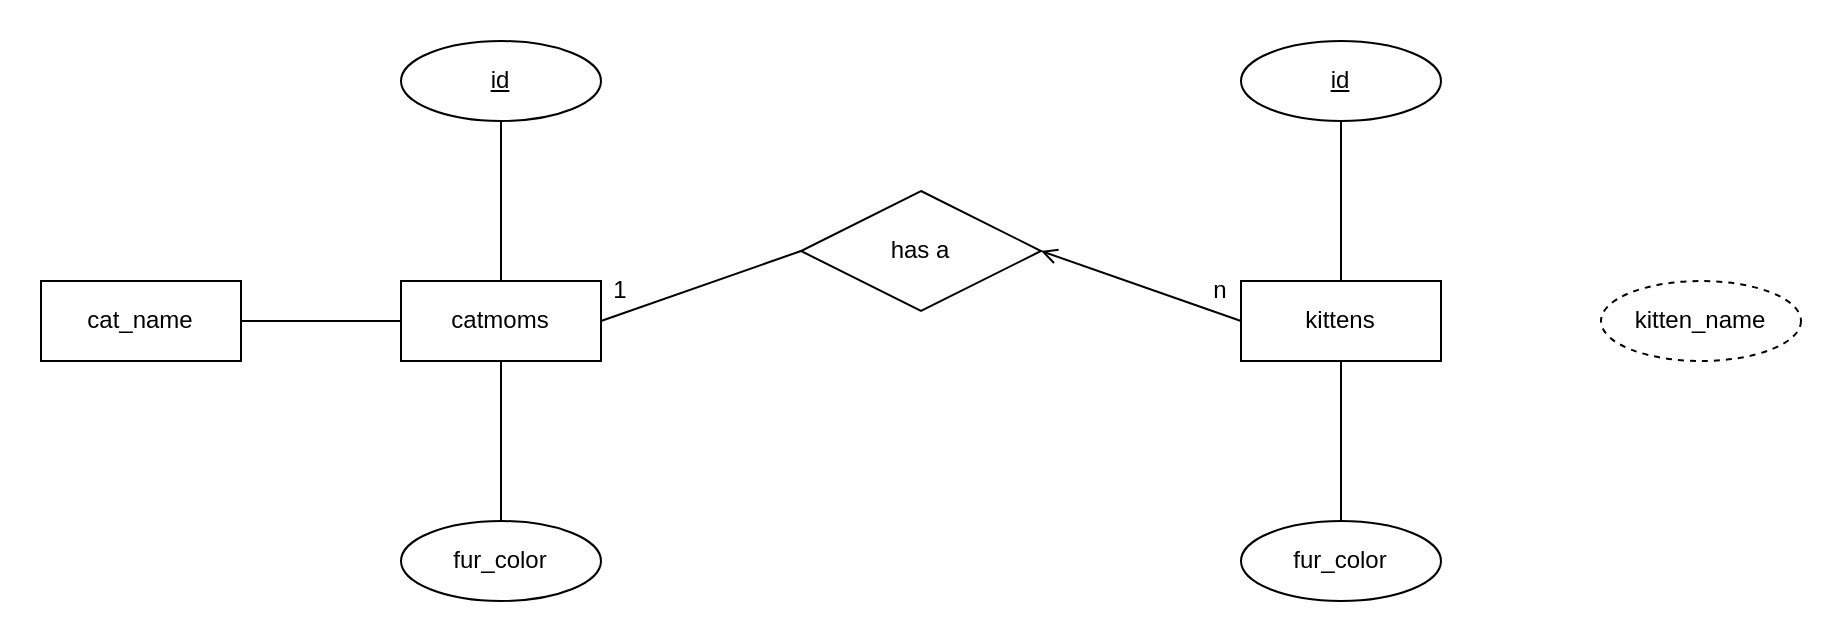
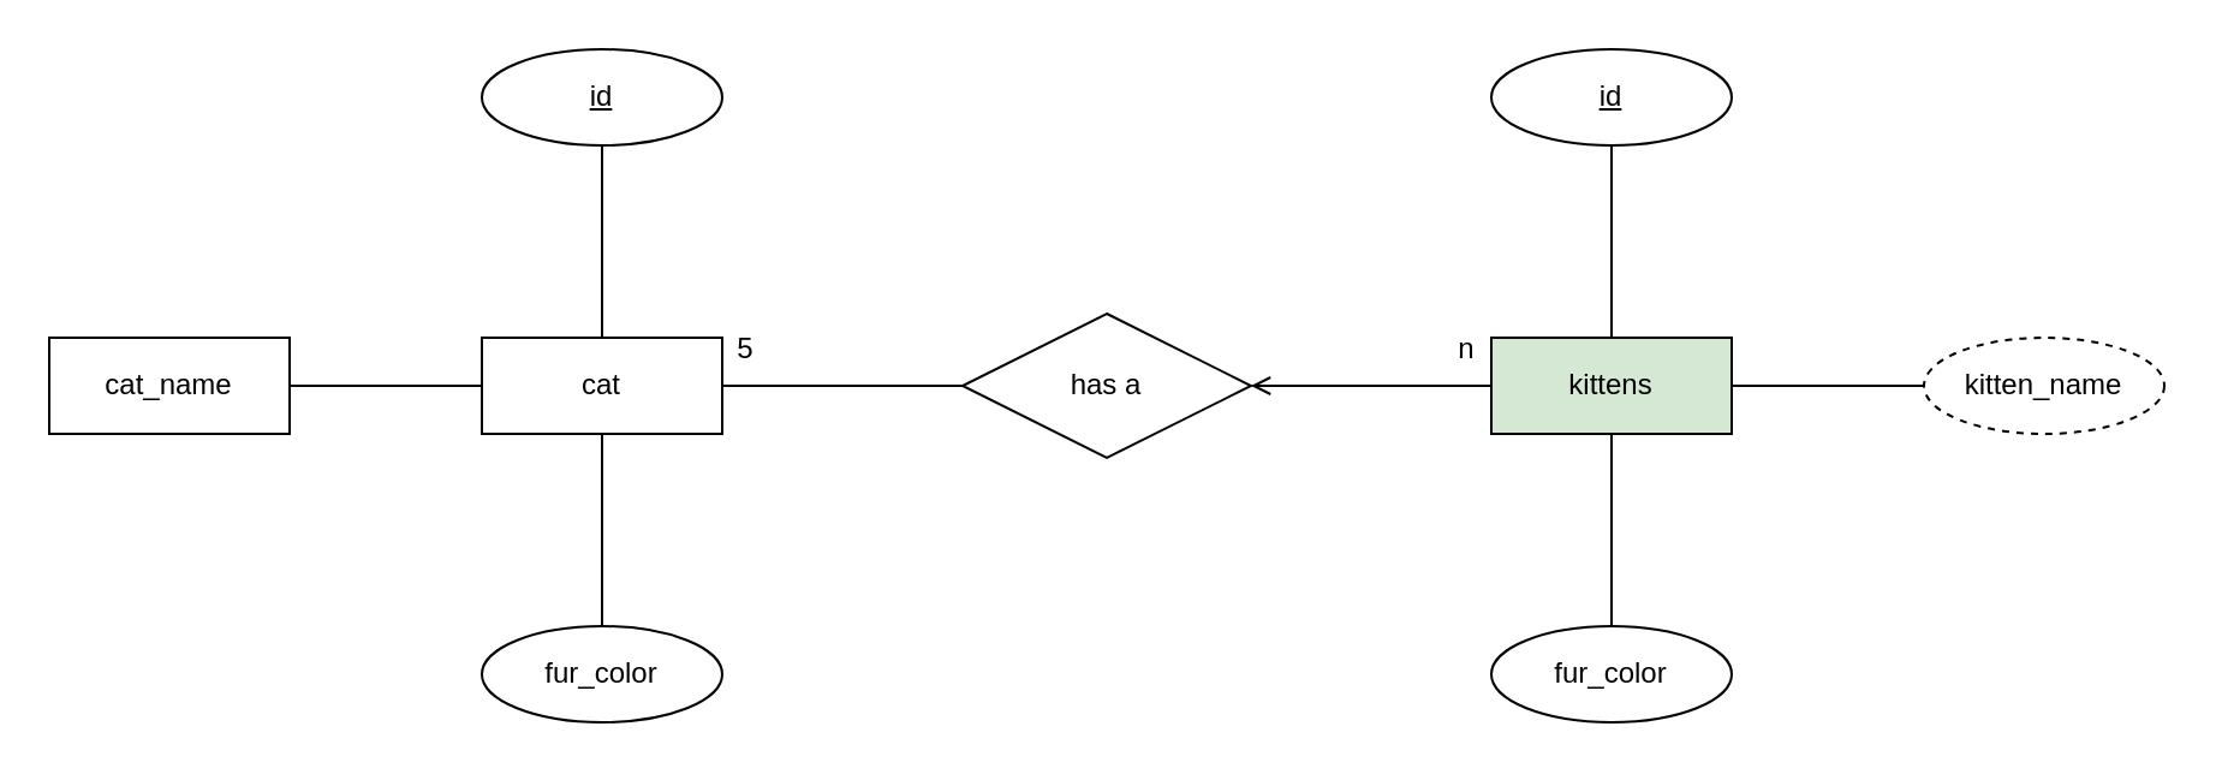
  <mxCell id="0" />
  <mxCell id="1" parent="0" />
- <mxCell id="2" value="catmoms" style="whiteSpace=wrap;html=1;align=center;" vertex="1" parent="1"><mxGeometry x="200" y="140" width="100" height="40" as="geometry" /></mxCell>
+ <mxCell id="2" value="cat" style="whiteSpace=wrap;html=1;align=center;" vertex="1" parent="1"><mxGeometry x="200" y="140" width="100" height="40" as="geometry" /></mxCell>
  <mxCell id="3" value="id" style="ellipse;whiteSpace=wrap;html=1;align=center;fontStyle=4;" vertex="1" parent="1"><mxGeometry x="200" y="20" width="100" height="40" as="geometry" /></mxCell>
  <mxCell id="4" value="cat_name" style="whiteSpace=wrap;html=1;align=center;rounded=0;" vertex="1" parent="1"><mxGeometry y="140" width="100" height="40" as="geometry" x="20" /></mxCell>
  <mxCell id="5" value="fur_color" style="ellipse;whiteSpace=wrap;html=1;align=center;" vertex="1" parent="1"><mxGeometry x="200" y="260" width="100" height="40" as="geometry" /></mxCell>
  <mxCell id="6" value="" style="endArrow=none;html=1;rounded=0;entryX=0.5;entryY=1;entryDx=0;entryDy=0;exitX=0.5;exitY=0;exitDx=0;exitDy=0;" edge="1" parent="1" source="2" target="3"><mxGeometry relative="1" as="geometry"><mxPoint x="160" y="90" as="sourcePoint" /><mxPoint x="320" y="90" as="targetPoint" /></mxGeometry></mxCell>
  <mxCell id="7" value="" style="endArrow=none;html=1;rounded=0;entryX=0.5;entryY=1;entryDx=0;entryDy=0;exitX=0.5;exitY=0;exitDx=0;exitDy=0;" edge="1" parent="1" source="5" target="2"><mxGeometry relative="1" as="geometry"><mxPoint x="380" y="270" as="sourcePoint" /><mxPoint x="380" y="190" as="targetPoint" /></mxGeometry></mxCell>
  <mxCell id="8" value="" style="endArrow=none;html=1;rounded=0;entryX=1;entryY=0.5;entryDx=0;entryDy=0;" edge="1" parent="1" target="4"><mxGeometry relative="1" as="geometry"><mxPoint x="200" y="160" as="sourcePoint" /><mxPoint x="270" y="80" as="targetPoint" /></mxGeometry></mxCell>
- <mxCell id="9" value="kittens" style="whiteSpace=wrap;html=1;align=center;" vertex="1" parent="1"><mxGeometry x="620" y="140" width="100" height="40" as="geometry" /></mxCell>
+ <mxCell id="9" value="kittens" style="whiteSpace=wrap;html=1;align=center;fillColor=#d5e8d4;" vertex="1" parent="1"><mxGeometry x="620" y="140" width="100" height="40" as="geometry" /></mxCell>
  <mxCell id="10" value="id" style="ellipse;whiteSpace=wrap;html=1;align=center;fontStyle=4;" vertex="1" parent="1"><mxGeometry x="620" y="20" width="100" height="40" as="geometry" /></mxCell>
  <mxCell id="11" value="kitten_name" style="ellipse;whiteSpace=wrap;html=1;align=center;dashed=1;" vertex="1" parent="1"><mxGeometry x="800" y="140" width="100" height="40" as="geometry" /></mxCell>
  <mxCell id="12" value="fur_color" style="ellipse;whiteSpace=wrap;html=1;align=center;" vertex="1" parent="1"><mxGeometry x="620" y="260" width="100" height="40" as="geometry" /></mxCell>
  <mxCell id="13" value="" style="endArrow=none;html=1;rounded=0;entryX=0.5;entryY=1;entryDx=0;entryDy=0;" edge="1" parent="1" source="9" target="10"><mxGeometry relative="1" as="geometry"><mxPoint x="580" y="90" as="sourcePoint" /><mxPoint x="740" y="90" as="targetPoint" /></mxGeometry></mxCell>
+ <mxCell id="14" value="" style="endArrow=none;html=1;rounded=0;entryX=1;entryY=0.5;entryDx=0;entryDy=0;exitX=0;exitY=0.5;exitDx=0;exitDy=0;" edge="1" parent="1" source="11" target="9"><mxGeometry relative="1" as="geometry"><mxPoint x="770" y="210" as="sourcePoint" /><mxPoint x="770" y="130" as="targetPoint" /></mxGeometry></mxCell>
  <mxCell id="15" value="" style="endArrow=none;html=1;rounded=0;entryX=0.5;entryY=1;entryDx=0;entryDy=0;exitX=0.5;exitY=0;exitDx=0;exitDy=0;" edge="1" parent="1" source="12" target="9"><mxGeometry relative="1" as="geometry"><mxPoint x="750" y="250" as="sourcePoint" /><mxPoint x="750" y="170" as="targetPoint" /></mxGeometry></mxCell>
- <mxCell id="16" value="has a" style="shape=rhombus;perimeter=rhombusPerimeter;whiteSpace=wrap;html=1;align=center;gradientColor=none;rounded=0;shadow=0;" vertex="1" parent="1"><mxGeometry x="400" y="95" width="120" height="60" as="geometry" /></mxCell>
+ <mxCell id="16" value="has a" style="shape=rhombus;perimeter=rhombusPerimeter;whiteSpace=wrap;html=1;align=center;gradientColor=none;rounded=0;shadow=0;" vertex="1" parent="1"><mxGeometry x="400" y="130" width="120" height="60" as="geometry" /></mxCell>
  <mxCell id="17" value="" style="endArrow=none;html=1;rounded=0;exitX=0;exitY=0.5;exitDx=0;exitDy=0;entryX=1;entryY=0.5;entryDx=0;entryDy=0;" edge="1" parent="1" source="16" target="2"><mxGeometry relative="1" as="geometry"><mxPoint x="420" y="160" as="sourcePoint" /><mxPoint x="380" y="160" as="targetPoint" /></mxGeometry></mxCell>
  <mxCell id="18" value="" style="endArrow=open;html=1;rounded=0;exitX=0;exitY=0.5;exitDx=0;exitDy=0;entryX=1;entryY=0.5;entryDx=0;entryDy=0;" edge="1" parent="1" source="9" target="16"><mxGeometry relative="1" as="geometry"><mxPoint x="590" y="190" as="sourcePoint" /><mxPoint x="550" y="190" as="targetPoint" /></mxGeometry></mxCell>
- <mxCell id="19" value="1" style="text;html=1;align=center;verticalAlign=middle;whiteSpace=wrap;rounded=0;" vertex="1" parent="1"><mxGeometry x="280" y="130" width="60" height="30" as="geometry" /></mxCell>
+ <mxCell id="19" value="5" style="text;html=1;align=center;verticalAlign=middle;whiteSpace=wrap;rounded=0;" vertex="1" parent="1"><mxGeometry x="280" y="130" width="60" height="30" as="geometry" /></mxCell>
  <mxCell id="20" value="n" style="text;html=1;align=center;verticalAlign=middle;whiteSpace=wrap;rounded=0;" vertex="1" parent="1"><mxGeometry x="580" y="130" width="60" height="30" as="geometry" /></mxCell>
